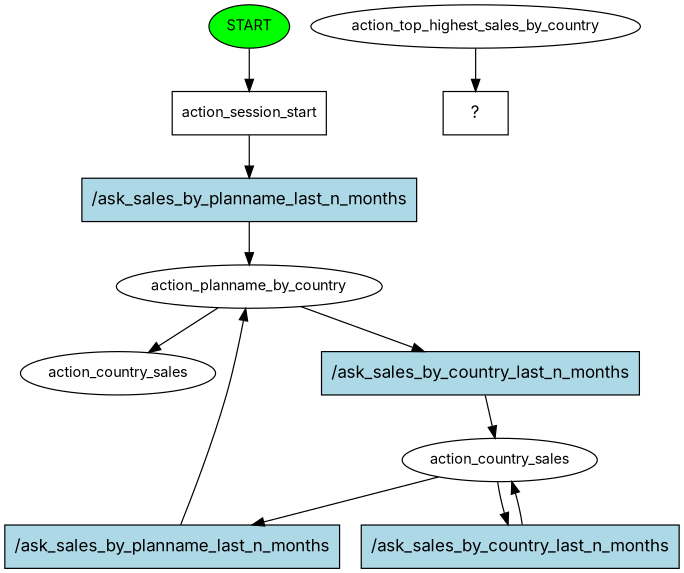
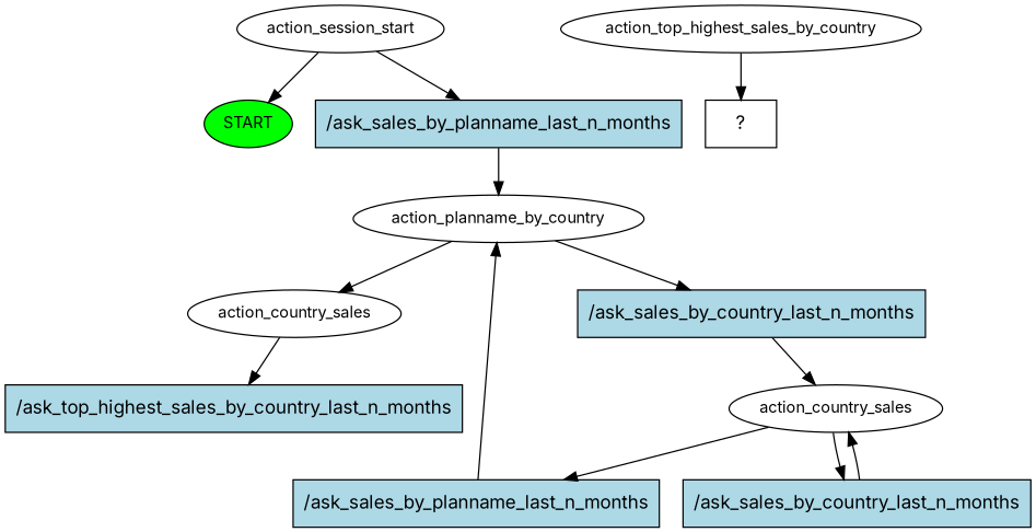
  digraph {
    fontname=Inter
    node [fontname=Inter]
    edge [fontname=Inter]
    n1 [fillcolor=green fontsize=12 label=START style=filled]
-   n2 [fontsize=12 label=action_session_start shape=box]
+   n2 [fontsize=12 label=action_session_start]
    n3 [fillcolor=lightblue label="/ask_sales_by_planname_last_n_months" shape=rect style=filled]
    n4 [fontsize=12 label=action_planname_by_country]
    n5 [fontsize=12 label=action_country_sales]
    n6 [fillcolor=lightblue label="/ask_sales_by_country_last_n_months" shape=rect style=filled]
+   n7 [fillcolor=lightblue label="/ask_top_highest_sales_by_country_last_n_months" shape=rect style=filled]
    n8 [fontsize=12 label=action_country_sales]
    n9 [fillcolor=lightblue label="/ask_sales_by_planname_last_n_months" shape=rect style=filled]
    n10 [fillcolor=lightblue label="/ask_sales_by_country_last_n_months" shape=rect style=filled]
    n11 [fontsize=12 label=action_top_highest_sales_by_country]
    n12 [label="  ?  " shape=rect]
-   n1 -> n2
+   n2 -> n1
    n2 -> n3
    n3 -> n4
    n4 -> n5
    n4 -> n6
+   n5 -> n7
    n6 -> n8
    n8 -> n9
    n8 -> n10
    n9 -> n4
    n10 -> n8
    n11 -> n12
  }
